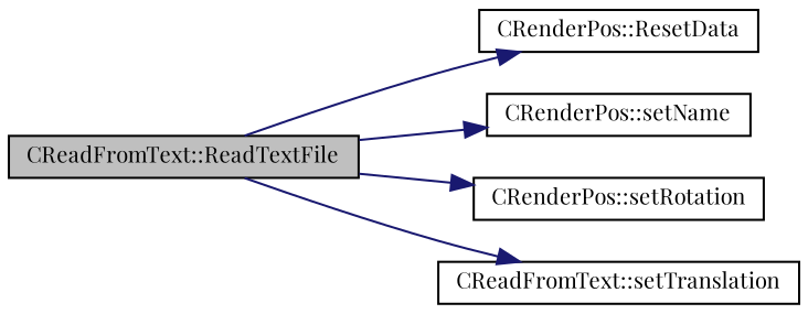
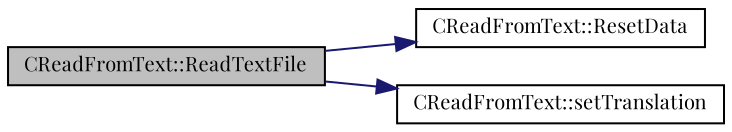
  digraph {
    fontname="Playfair Display"
    rankdir=LR
    node [color=black fontname="Playfair Display" fontsize=10 shape=record]
    edge [color=midnightblue fontname="Playfair Display" fontsize=10 labelfontname=Helvetica labelfontsize=10 style=solid]
    n1 [fillcolor=grey75 fontcolor=black height=0.2 label="CReadFromText::ReadTextFile" style=filled width=0.4]
-   n2 [height=0.2 label="CRenderPos::ResetData" width=0.4]
-   n3 [height=0.2 label="CRenderPos::setName" width=0.4]
-   n4 [height=0.2 label="CRenderPos::setRotation" width=0.4]
+   n2 [height=0.2 label="CReadFromText::ResetData" width=0.4]
    n5 [height=0.2 label="CReadFromText::setTranslation" width=0.4]
    n1 -> n2
-   n1 -> n3
-   n1 -> n4
    n1 -> n5
  }
